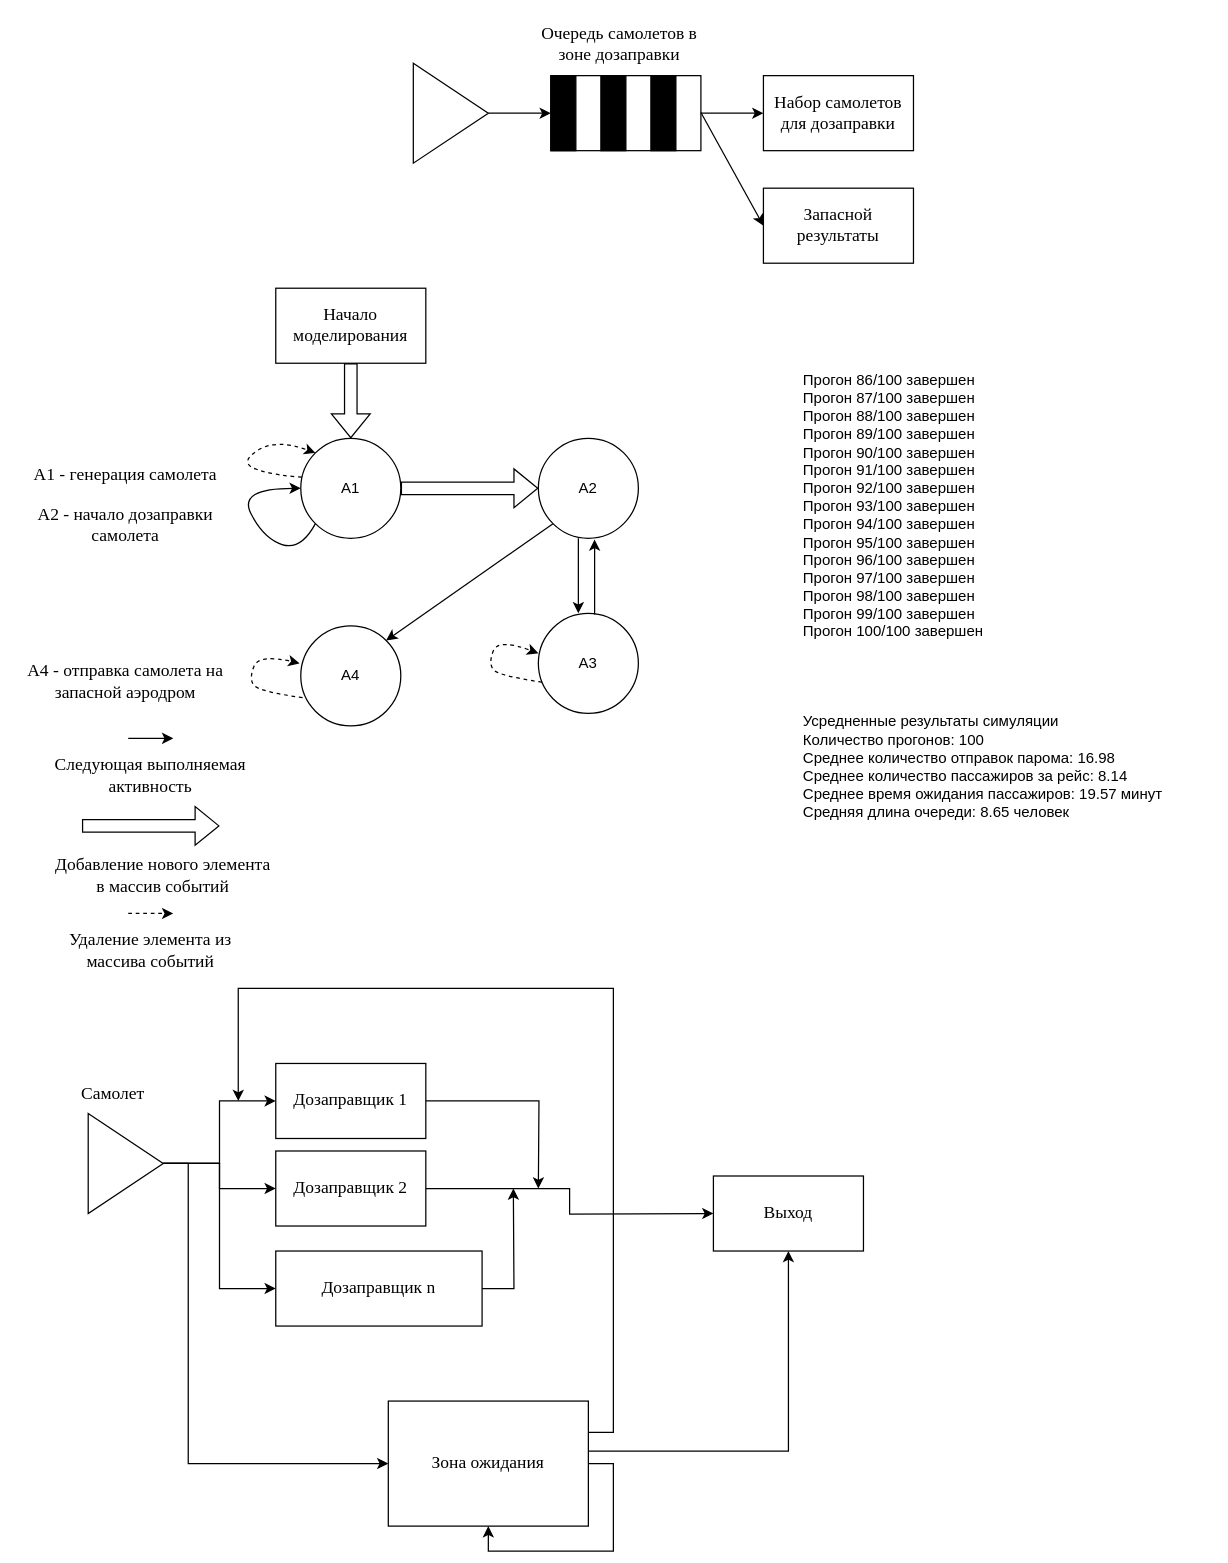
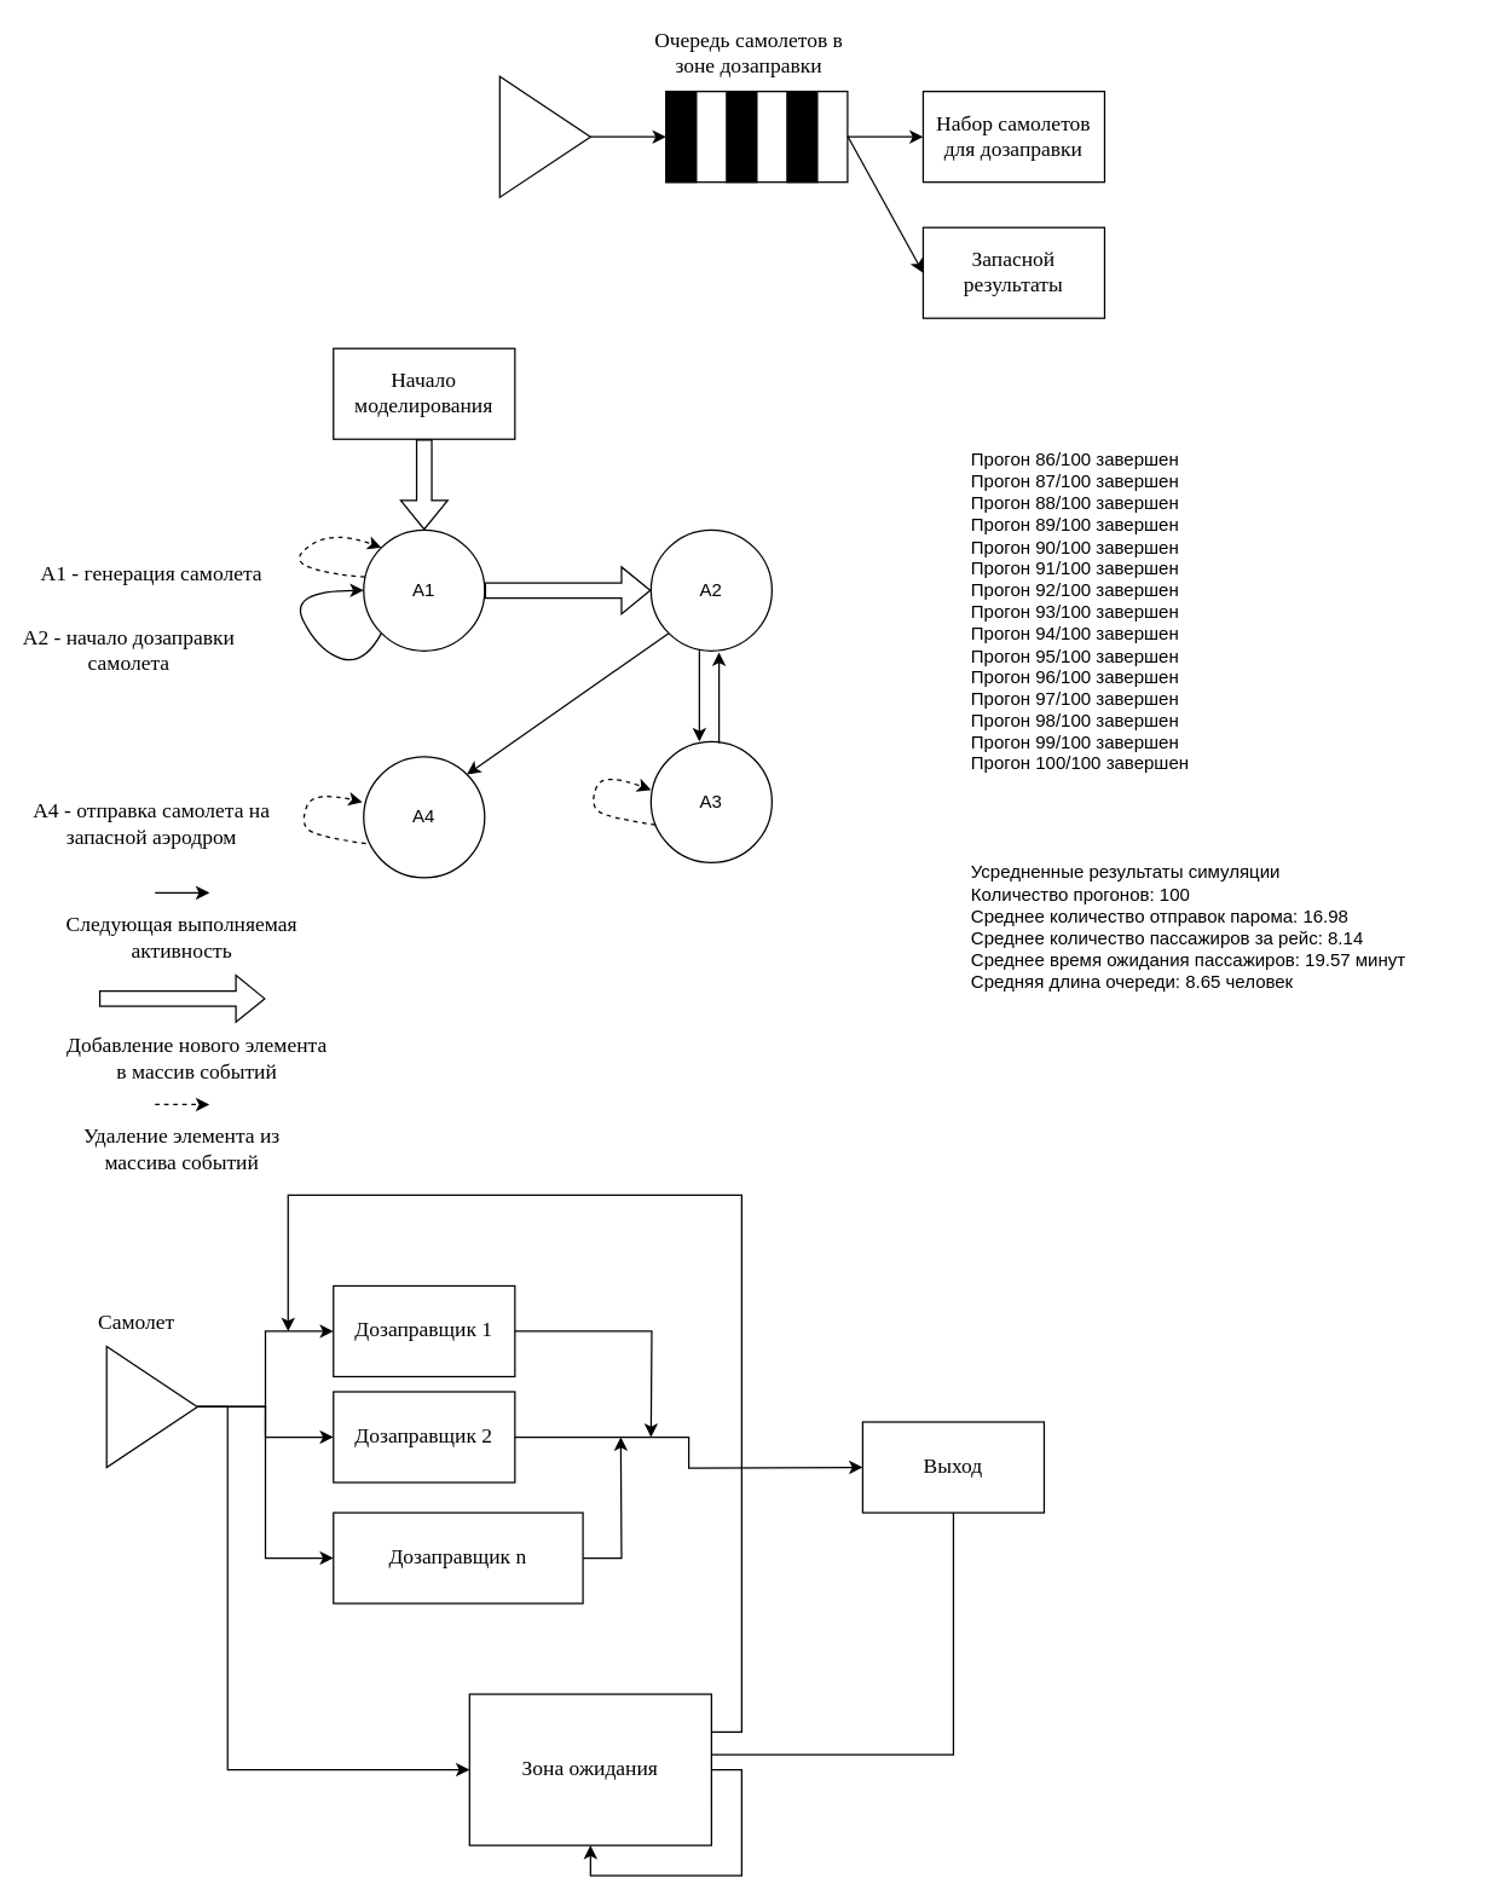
  <mxCell id="0" />
  <mxCell id="1" parent="0" />
  <mxCell id="2" style="edgeStyle=orthogonalEdgeStyle;rounded=0;orthogonalLoop=1;jettySize=auto;html=1;exitX=1;exitY=0.5;exitDx=0;exitDy=0;entryX=0;entryY=0.5;entryDx=0;entryDy=0;" parent="1" source="3" target="6" edge="1"><mxGeometry relative="1" as="geometry" /></mxCell>
  <mxCell id="3" value="" style="triangle;whiteSpace=wrap;html=1;" parent="1" vertex="1"><mxGeometry x="330" y="50" width="60" height="80" as="geometry" /></mxCell>
  <mxCell id="4" value="" style="group" parent="1" vertex="1" connectable="0"><mxGeometry x="440" y="60" width="120" height="60" as="geometry" /></mxCell>
  <mxCell id="5" value="" style="rounded=0;whiteSpace=wrap;html=1;" parent="4" vertex="1"><mxGeometry width="120" height="60" as="geometry" /></mxCell>
  <mxCell id="6" value="" style="rounded=0;whiteSpace=wrap;html=1;fillColor=#000000;" parent="4" vertex="1"><mxGeometry width="20" height="60" as="geometry" /></mxCell>
  <mxCell id="7" value="" style="rounded=0;whiteSpace=wrap;html=1;fillColor=#000000;" parent="4" vertex="1"><mxGeometry x="40" width="20" height="60" as="geometry" /></mxCell>
  <mxCell id="8" value="" style="rounded=0;whiteSpace=wrap;html=1;fillColor=#000000;" parent="4" vertex="1"><mxGeometry x="80" width="20" height="60" as="geometry" /></mxCell>
  <mxCell id="9" value="Очередь самолетов в зоне дозаправки" style="text;html=1;align=center;verticalAlign=middle;whiteSpace=wrap;rounded=0;fontFamily=Times New Roman;fontSize=14;" parent="1" vertex="1"><mxGeometry x="430" y="20" width="130" height="30" as="geometry" /></mxCell>
  <mxCell id="10" style="edgeStyle=orthogonalEdgeStyle;rounded=0;orthogonalLoop=1;jettySize=auto;html=1;exitX=1;exitY=0.5;exitDx=0;exitDy=0;entryX=0;entryY=0.5;entryDx=0;entryDy=0;" parent="1" source="5" edge="1"><mxGeometry relative="1" as="geometry"><mxPoint x="610" y="90" as="targetPoint" /></mxGeometry></mxCell>
  <mxCell id="11" value="&lt;span style=&quot;font-family: &amp;quot;Times New Roman&amp;quot;; font-size: 14px;&quot;&gt;Набор самолетов для дозаправки&lt;/span&gt;" style="rounded=0;whiteSpace=wrap;html=1;" parent="1" vertex="1"><mxGeometry x="610" y="60" width="120" height="60" as="geometry" /></mxCell>
  <mxCell id="12" value="&lt;span style=&quot;font-family: &amp;quot;Times New Roman&amp;quot;; font-size: 14px;&quot;&gt;Запасной результаты&lt;/span&gt;" style="rounded=0;whiteSpace=wrap;html=1;" parent="1" vertex="1"><mxGeometry x="610" y="150" width="120" height="60" as="geometry" /></mxCell>
  <mxCell id="13" style="rounded=0;orthogonalLoop=1;jettySize=auto;html=1;exitX=1;exitY=0.5;exitDx=0;exitDy=0;entryX=0;entryY=0.5;entryDx=0;entryDy=0;" parent="1" target="12" edge="1"><mxGeometry relative="1" as="geometry"><mxPoint x="560" y="89.5" as="sourcePoint" /><mxPoint x="610" y="89.5" as="targetPoint" /></mxGeometry></mxCell>
  <mxCell id="14" value="А1" style="ellipse;whiteSpace=wrap;html=1;aspect=fixed;" parent="1" vertex="1"><mxGeometry x="240" y="350" width="80" height="80" as="geometry" /></mxCell>
  <mxCell id="15" value="&lt;font face=&quot;Times New Roman&quot; style=&quot;font-size: 14px;&quot;&gt;Начало моделирования&lt;/font&gt;" style="rounded=0;whiteSpace=wrap;html=1;" parent="1" vertex="1"><mxGeometry x="220" y="230" width="120" height="60" as="geometry" /></mxCell>
  <mxCell id="16" value="" style="shape=flexArrow;endArrow=classic;html=1;rounded=0;entryX=0.5;entryY=0;entryDx=0;entryDy=0;" parent="1" target="14" edge="1"><mxGeometry width="50" height="50" relative="1" as="geometry"><mxPoint x="280" y="290" as="sourcePoint" /><mxPoint x="330" y="240" as="targetPoint" /></mxGeometry></mxCell>
  <mxCell id="17" value="&lt;font face=&quot;Times New Roman&quot; style=&quot;font-size: 14px;&quot;&gt;А1 - генерация самолета&lt;/font&gt;" style="text;html=1;align=center;verticalAlign=middle;whiteSpace=wrap;rounded=0;" parent="1" vertex="1"><mxGeometry x="20" y="360" width="160" height="40" as="geometry" /></mxCell>
  <mxCell id="18" style="edgeStyle=orthogonalEdgeStyle;rounded=0;orthogonalLoop=1;jettySize=auto;html=1;exitX=0.5;exitY=1;exitDx=0;exitDy=0;entryX=0.5;entryY=0;entryDx=0;entryDy=0;" parent="1" edge="1"><mxGeometry relative="1" as="geometry"><mxPoint x="462" y="430" as="sourcePoint" /><mxPoint x="462" y="490" as="targetPoint" /></mxGeometry></mxCell>
  <mxCell id="19" style="rounded=0;orthogonalLoop=1;jettySize=auto;html=1;exitX=0;exitY=1;exitDx=0;exitDy=0;entryX=1;entryY=0;entryDx=0;entryDy=0;" parent="1" source="20" target="29" edge="1"><mxGeometry relative="1" as="geometry" /></mxCell>
  <mxCell id="20" value="А2" style="ellipse;whiteSpace=wrap;html=1;aspect=fixed;" parent="1" vertex="1"><mxGeometry x="430" y="350" width="80" height="80" as="geometry" /></mxCell>
- <mxCell id="21" value="&lt;font face=&quot;Times New Roman&quot; style=&quot;font-size: 14px;&quot;&gt;А2 - начало дозаправки самолета&lt;/font&gt;" style="text;html=1;align=center;verticalAlign=middle;whiteSpace=wrap;rounded=0;" parent="1" vertex="1"><mxGeometry x="20" y="400" width="160" height="40" as="geometry" /></mxCell>
+ <mxCell id="21" value="&lt;font face=&quot;Times New Roman&quot; style=&quot;font-size: 14px;&quot;&gt;А2 - начало дозаправки самолета&lt;/font&gt;" style="text;html=1;align=center;verticalAlign=middle;whiteSpace=wrap;rounded=0;" parent="1" vertex="1"><mxGeometry x="5" y="410" width="160" height="40" as="geometry" /></mxCell>
  <mxCell id="22" value="А3" style="ellipse;whiteSpace=wrap;html=1;aspect=fixed;" parent="1" vertex="1"><mxGeometry x="430" y="490" width="80" height="80" as="geometry" /></mxCell>
  <mxCell id="23" value="&lt;font face=&quot;Times New Roman&quot; style=&quot;font-size: 14px;&quot;&gt;А4 - отправка самолета на запасной аэродром&lt;/font&gt;" style="text;html=1;align=center;verticalAlign=middle;whiteSpace=wrap;rounded=0;" parent="1" vertex="1"><mxGeometry x="20" y="525" width="160" height="40" as="geometry" /></mxCell>
  <mxCell id="24" value="" style="curved=1;endArrow=classic;html=1;rounded=0;exitX=0;exitY=1;exitDx=0;exitDy=0;" parent="1" source="14" edge="1"><mxGeometry width="50" height="50" relative="1" as="geometry"><mxPoint x="190" y="440" as="sourcePoint" /><mxPoint x="240" y="390" as="targetPoint" /><Array as="points"><mxPoint x="240" y="440" /><mxPoint x="210" y="430" /><mxPoint x="190" y="390" /></Array></mxGeometry></mxCell>
  <mxCell id="25" value="" style="curved=1;endArrow=classic;html=1;rounded=0;exitX=0.013;exitY=0.388;exitDx=0;exitDy=0;exitPerimeter=0;entryX=0;entryY=0;entryDx=0;entryDy=0;dashed=1;" parent="1" source="14" target="14" edge="1"><mxGeometry width="50" height="50" relative="1" as="geometry"><mxPoint x="232" y="358" as="sourcePoint" /><mxPoint x="220" y="330" as="targetPoint" /><Array as="points"><mxPoint x="220" y="380" /><mxPoint x="190" y="370" /><mxPoint x="220" y="350" /></Array></mxGeometry></mxCell>
  <mxCell id="26" value="" style="shape=flexArrow;endArrow=classic;html=1;rounded=0;entryX=0;entryY=0.5;entryDx=0;entryDy=0;" parent="1" target="20" edge="1"><mxGeometry width="50" height="50" relative="1" as="geometry"><mxPoint x="320" y="390" as="sourcePoint" /><mxPoint x="320" y="450" as="targetPoint" /></mxGeometry></mxCell>
  <mxCell id="27" style="edgeStyle=orthogonalEdgeStyle;rounded=0;orthogonalLoop=1;jettySize=auto;html=1;exitX=0.5;exitY=1;exitDx=0;exitDy=0;entryX=0.5;entryY=0;entryDx=0;entryDy=0;" parent="1" edge="1"><mxGeometry relative="1" as="geometry"><mxPoint x="475" y="491" as="sourcePoint" /><mxPoint x="475" y="431" as="targetPoint" /></mxGeometry></mxCell>
  <mxCell id="28" value="" style="curved=1;endArrow=classic;html=1;rounded=0;exitX=0.038;exitY=0.688;exitDx=0;exitDy=0;exitPerimeter=0;entryX=0;entryY=0;entryDx=0;entryDy=0;dashed=1;" parent="1" source="22" edge="1"><mxGeometry width="50" height="50" relative="1" as="geometry"><mxPoint x="419" y="541" as="sourcePoint" /><mxPoint x="430" y="522" as="targetPoint" /><Array as="points"><mxPoint x="398" y="540" /><mxPoint x="390" y="530" /><mxPoint x="398" y="510" /></Array></mxGeometry></mxCell>
  <mxCell id="29" value="А4" style="ellipse;whiteSpace=wrap;html=1;aspect=fixed;" parent="1" vertex="1"><mxGeometry x="240" y="500" width="80" height="80" as="geometry" /></mxCell>
  <mxCell id="30" value="" style="curved=1;endArrow=classic;html=1;rounded=0;exitX=0.038;exitY=0.688;exitDx=0;exitDy=0;exitPerimeter=0;dashed=1;" parent="1" edge="1"><mxGeometry width="50" height="50" relative="1" as="geometry"><mxPoint x="241.5" y="557.5" as="sourcePoint" /><mxPoint x="239" y="530" as="targetPoint" /><Array as="points"><mxPoint x="206.5" y="552.5" /><mxPoint x="198.5" y="542.5" /><mxPoint x="206.5" y="522.5" /></Array></mxGeometry></mxCell>
  <mxCell id="31" style="rounded=0;orthogonalLoop=1;jettySize=auto;html=1;exitX=0;exitY=1;exitDx=0;exitDy=0;" parent="1" edge="1"><mxGeometry relative="1" as="geometry"><mxPoint x="102" y="590" as="sourcePoint" /><mxPoint x="138" y="590" as="targetPoint" /></mxGeometry></mxCell>
  <mxCell id="32" value="&lt;font face=&quot;Times New Roman&quot; style=&quot;font-size: 14px;&quot;&gt;Следующая выполняемая активность&lt;/font&gt;" style="text;html=1;align=center;verticalAlign=middle;whiteSpace=wrap;rounded=0;" parent="1" vertex="1"><mxGeometry y="600" width="160" height="40" as="geometry" x="40" /></mxCell>
  <mxCell id="33" value="" style="shape=flexArrow;endArrow=classic;html=1;rounded=0;entryX=0;entryY=0.5;entryDx=0;entryDy=0;" parent="1" edge="1"><mxGeometry width="50" height="50" relative="1" as="geometry"><mxPoint x="65" y="660" as="sourcePoint" /><mxPoint x="175" y="660" as="targetPoint" /></mxGeometry></mxCell>
  <mxCell id="34" value="&lt;font face=&quot;Times New Roman&quot; style=&quot;font-size: 14px;&quot;&gt;Добавление нового элемента в массив событий&lt;/font&gt;" style="text;html=1;align=center;verticalAlign=middle;whiteSpace=wrap;rounded=0;" parent="1" vertex="1"><mxGeometry y="680" width="180" height="40" as="geometry" x="40" /></mxCell>
  <mxCell id="35" style="rounded=0;orthogonalLoop=1;jettySize=auto;html=1;exitX=0;exitY=1;exitDx=0;exitDy=0;dashed=1;" parent="1" edge="1"><mxGeometry relative="1" as="geometry"><mxPoint x="102" y="730" as="sourcePoint" /><mxPoint x="138" y="730" as="targetPoint" /></mxGeometry></mxCell>
  <mxCell id="36" value="&lt;font face=&quot;Times New Roman&quot; style=&quot;font-size: 14px;&quot;&gt;Удаление элемента из массива событий&lt;/font&gt;" style="text;html=1;align=center;verticalAlign=middle;whiteSpace=wrap;rounded=0;" parent="1" vertex="1"><mxGeometry y="740" width="160" height="40" as="geometry" x="40" /></mxCell>
  <mxCell id="37" style="edgeStyle=orthogonalEdgeStyle;rounded=0;orthogonalLoop=1;jettySize=auto;html=1;exitX=1;exitY=0.5;exitDx=0;exitDy=0;entryX=0;entryY=0.5;entryDx=0;entryDy=0;" edge="1" parent="1" source="41" target="44"><mxGeometry relative="1" as="geometry" /></mxCell>
  <mxCell id="38" style="edgeStyle=orthogonalEdgeStyle;rounded=0;orthogonalLoop=1;jettySize=auto;html=1;exitX=1;exitY=0.5;exitDx=0;exitDy=0;entryX=0;entryY=0.5;entryDx=0;entryDy=0;" edge="1" parent="1" source="41" target="46"><mxGeometry relative="1" as="geometry" /></mxCell>
  <mxCell id="39" style="edgeStyle=orthogonalEdgeStyle;rounded=0;orthogonalLoop=1;jettySize=auto;html=1;exitX=1;exitY=0.5;exitDx=0;exitDy=0;entryX=0;entryY=0.5;entryDx=0;entryDy=0;" edge="1" parent="1" source="41" target="48"><mxGeometry relative="1" as="geometry" /></mxCell>
  <mxCell id="40" style="edgeStyle=orthogonalEdgeStyle;rounded=0;orthogonalLoop=1;jettySize=auto;html=1;exitX=1;exitY=0.5;exitDx=0;exitDy=0;entryX=0;entryY=0.5;entryDx=0;entryDy=0;" edge="1" parent="1" source="41" target="51"><mxGeometry relative="1" as="geometry"><Array as="points"><mxPoint x="150" y="930" /><mxPoint x="150" y="1170" /></Array></mxGeometry></mxCell>
  <mxCell id="41" value="" style="triangle;whiteSpace=wrap;html=1;" vertex="1" parent="1"><mxGeometry x="70" y="890" width="60" height="80" as="geometry" /></mxCell>
  <mxCell id="42" value="Самолет" style="text;html=1;align=center;verticalAlign=middle;whiteSpace=wrap;rounded=0;fontSize=14;fontFamily=Times New Roman;" vertex="1" parent="1"><mxGeometry x="60" y="860" width="60" height="30" as="geometry" /></mxCell>
  <mxCell id="43" style="edgeStyle=orthogonalEdgeStyle;rounded=0;orthogonalLoop=1;jettySize=auto;html=1;exitX=1;exitY=0.5;exitDx=0;exitDy=0;" edge="1" parent="1" source="44"><mxGeometry relative="1" as="geometry"><mxPoint x="430" y="950" as="targetPoint" /></mxGeometry></mxCell>
  <mxCell id="44" value="&lt;font face=&quot;Times New Roman&quot; style=&quot;font-size: 14px;&quot;&gt;Дозаправщик 1&lt;/font&gt;" style="rounded=0;whiteSpace=wrap;html=1;" vertex="1" parent="1"><mxGeometry x="220" y="850" width="120" height="60" as="geometry" /></mxCell>
  <mxCell id="45" style="edgeStyle=orthogonalEdgeStyle;rounded=0;orthogonalLoop=1;jettySize=auto;html=1;exitX=1;exitY=0.5;exitDx=0;exitDy=0;" edge="1" parent="1" source="46"><mxGeometry relative="1" as="geometry"><mxPoint x="570" y="970" as="targetPoint" /></mxGeometry></mxCell>
  <mxCell id="46" value="&lt;font face=&quot;Times New Roman&quot; style=&quot;font-size: 14px;&quot;&gt;Дозаправщик 2&lt;/font&gt;" style="rounded=0;whiteSpace=wrap;html=1;" vertex="1" parent="1"><mxGeometry x="220" y="920" width="120" height="60" as="geometry" /></mxCell>
  <mxCell id="47" style="edgeStyle=orthogonalEdgeStyle;rounded=0;orthogonalLoop=1;jettySize=auto;html=1;exitX=1;exitY=0.5;exitDx=0;exitDy=0;" edge="1" parent="1" source="48"><mxGeometry relative="1" as="geometry"><mxPoint x="410" y="950" as="targetPoint" /></mxGeometry></mxCell>
  <mxCell id="48" value="&lt;span style=&quot;font-family: &amp;quot;Times New Roman&amp;quot;; font-size: 14px;&quot;&gt;Дозаправщик n&lt;/span&gt;" style="rounded=0;whiteSpace=wrap;html=1;" vertex="1" parent="1"><mxGeometry x="220" y="1000" width="165" height="60" as="geometry" /></mxCell>
  <mxCell id="49" style="edgeStyle=orthogonalEdgeStyle;rounded=0;orthogonalLoop=1;jettySize=auto;html=1;exitX=1;exitY=0.25;exitDx=0;exitDy=0;" edge="1" parent="1" source="51"><mxGeometry relative="1" as="geometry"><mxPoint x="190" y="880" as="targetPoint" /><Array as="points"><mxPoint x="490" y="1145" /><mxPoint x="490" y="790" /><mxPoint x="190" y="790" /></Array></mxGeometry></mxCell>
- <mxCell id="50" style="edgeStyle=orthogonalEdgeStyle;rounded=0;orthogonalLoop=1;jettySize=auto;html=1;exitX=1;exitY=0.75;exitDx=0;exitDy=0;entryX=0.5;entryY=1;entryDx=0;entryDy=0;" edge="1" parent="1" source="51" target="53"><mxGeometry relative="1" as="geometry"><Array as="points"><mxPoint x="470" y="1160" /><mxPoint x="630" y="1160" /></Array></mxGeometry></mxCell>
+ <mxCell id="50" style="edgeStyle=orthogonalEdgeStyle;rounded=0;orthogonalLoop=1;jettySize=auto;html=1;exitX=1;exitY=0.75;exitDx=0;exitDy=0;entryX=0.5;entryY=1;entryDx=0;entryDy=0;endArrow=none;" edge="1" parent="1" source="51" target="53"><mxGeometry relative="1" as="geometry"><Array as="points"><mxPoint x="470" y="1160" /><mxPoint x="630" y="1160" /></Array></mxGeometry></mxCell>
  <mxCell id="51" value="&lt;font face=&quot;Times New Roman&quot;&gt;&lt;span style=&quot;font-size: 14px;&quot;&gt;Зона ожидания&lt;/span&gt;&lt;/font&gt;" style="rounded=0;whiteSpace=wrap;html=1;" vertex="1" parent="1"><mxGeometry x="310" y="1120" width="160" height="100" as="geometry" /></mxCell>
  <mxCell id="52" style="edgeStyle=orthogonalEdgeStyle;rounded=0;orthogonalLoop=1;jettySize=auto;html=1;exitX=1;exitY=0.5;exitDx=0;exitDy=0;entryX=0.5;entryY=1;entryDx=0;entryDy=0;" edge="1" parent="1" source="51" target="51"><mxGeometry relative="1" as="geometry" /></mxCell>
  <mxCell id="53" value="&lt;span style=&quot;font-family: &amp;quot;Times New Roman&amp;quot;; font-size: 14px;&quot;&gt;Выход&lt;/span&gt;" style="rounded=0;whiteSpace=wrap;html=1;" vertex="1" parent="1"><mxGeometry x="570" y="940" width="120" height="60" as="geometry" /></mxCell>
  <mxCell id="54" value="Прогон 86/100 завершен&#10;Прогон 87/100 завершен&#10;Прогон 88/100 завершен&#10;Прогон 89/100 завершен&#10;Прогон 90/100 завершен&#10;Прогон 91/100 завершен&#10;Прогон 92/100 завершен&#10;Прогон 93/100 завершен&#10;Прогон 94/100 завершен&#10;Прогон 95/100 завершен&#10;Прогон 96/100 завершен&#10;Прогон 97/100 завершен&#10;Прогон 98/100 завершен&#10;Прогон 99/100 завершен&#10;Прогон 100/100 завершен&#10;&#10;&#10;&#10;&#10;Усредненные результаты симуляции&#10;Количество прогонов: 100&#10;Среднее количество отправок парома: 16.98&#10;Среднее количество пассажиров за рейс: 8.14&#10;Среднее время ожидания пассажиров: 19.57 минут&#10;Средняя длина очереди: 8.65 человек" style="text;whiteSpace=wrap;" vertex="1" parent="1"><mxGeometry x="640" y="290" width="320" height="380" as="geometry" /></mxCell>
